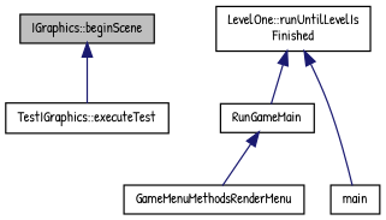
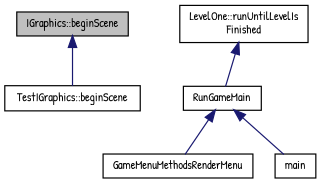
  digraph {
    fontname="Patrick Hand"
    rankdir=TB
    node [color=black fillcolor=white fontname="Patrick Hand" fontsize=10 shape=record style=filled]
    edge [color=midnightblue dir=back fontname="Patrick Hand" fontsize=10 labelfontname=Helvetica labelfontsize=10 style=solid]
    n1 [fillcolor=grey75 fontcolor=black height=0.2 label="IGraphics::beginScene" width=0.4]
-   n2 [height=0.2 label="TestIGraphics::executeTest" width=0.4]
+   n2 [height=0.2 label="TestIGraphics::beginScene" width=0.4]
    n3 [height=0.2 label=GameMenuMethodsRenderMenu width=0.4]
    n4 [height=0.2 label="LevelOne::runUntilLevelIs\lFinished" width=0.4]
    n5 [height=0.2 label=RunGameMain width=0.4]
    n6 [height=0.2 label=main width=0.4]
    n1 -> n2
    n4 -> n5
    n5 -> n3
-   n4 -> n6
+   n5 -> n6
  }
